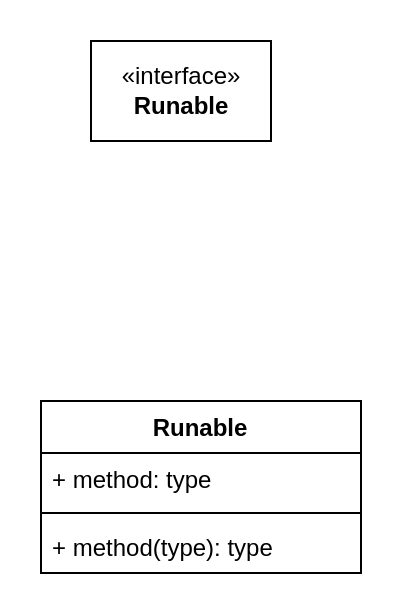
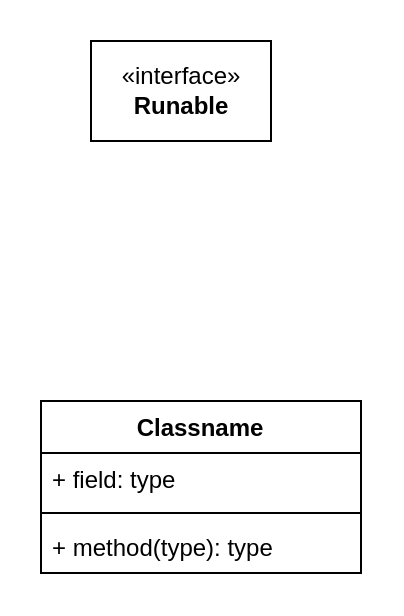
  <mxCell id="0" />
  <mxCell id="1" parent="0" />
  <mxCell id="2" value="«interface»&lt;br&gt;&lt;b&gt;Runable&lt;/b&gt;" parent="1" vertex="1" style="html=1;"><mxGeometry x="45" y="20" as="geometry" height="50" width="90" /></mxCell>
- <mxCell id="3" value="Runable" parent="1" vertex="1" style="swimlane;fontStyle=1;align=center;verticalAlign=top;childLayout=stackLayout;horizontal=1;startSize=26;horizontalStack=0;resizeParent=1;resizeParentMax=0;resizeLast=0;collapsible=1;marginBottom=0;"><mxGeometry as="geometry" height="86" width="160" y="200" x="20" /></mxCell>
- <mxCell id="4" value="+ method: type" parent="3" vertex="1" style="text;strokeColor=none;fillColor=none;align=left;verticalAlign=top;spacingLeft=4;spacingRight=4;overflow=hidden;rotatable=0;points=[[0,0.5],[1,0.5]];portConstraint=eastwest;"><mxGeometry as="geometry" height="26" width="160" y="26" /></mxCell>
+ <mxCell id="3" value="Classname" parent="1" vertex="1" style="swimlane;fontStyle=1;align=center;verticalAlign=top;childLayout=stackLayout;horizontal=1;startSize=26;horizontalStack=0;resizeParent=1;resizeParentMax=0;resizeLast=0;collapsible=1;marginBottom=0;"><mxGeometry as="geometry" height="86" width="160" y="200" x="20" /></mxCell>
+ <mxCell id="4" value="+ field: type" parent="3" vertex="1" style="text;strokeColor=none;fillColor=none;align=left;verticalAlign=top;spacingLeft=4;spacingRight=4;overflow=hidden;rotatable=0;points=[[0,0.5],[1,0.5]];portConstraint=eastwest;"><mxGeometry as="geometry" height="26" width="160" y="26" /></mxCell>
  <mxCell id="5" value="" parent="3" vertex="1" style="line;strokeWidth=1;fillColor=none;align=left;verticalAlign=middle;spacingTop=-1;spacingLeft=3;spacingRight=3;rotatable=0;labelPosition=right;points=[];portConstraint=eastwest;"><mxGeometry as="geometry" height="8" width="160" y="52" /></mxCell>
  <mxCell id="6" value="+ method(type): type" parent="3" vertex="1" style="text;strokeColor=none;fillColor=none;align=left;verticalAlign=top;spacingLeft=4;spacingRight=4;overflow=hidden;rotatable=0;points=[[0,0.5],[1,0.5]];portConstraint=eastwest;"><mxGeometry as="geometry" height="26" width="160" y="60" /></mxCell>
